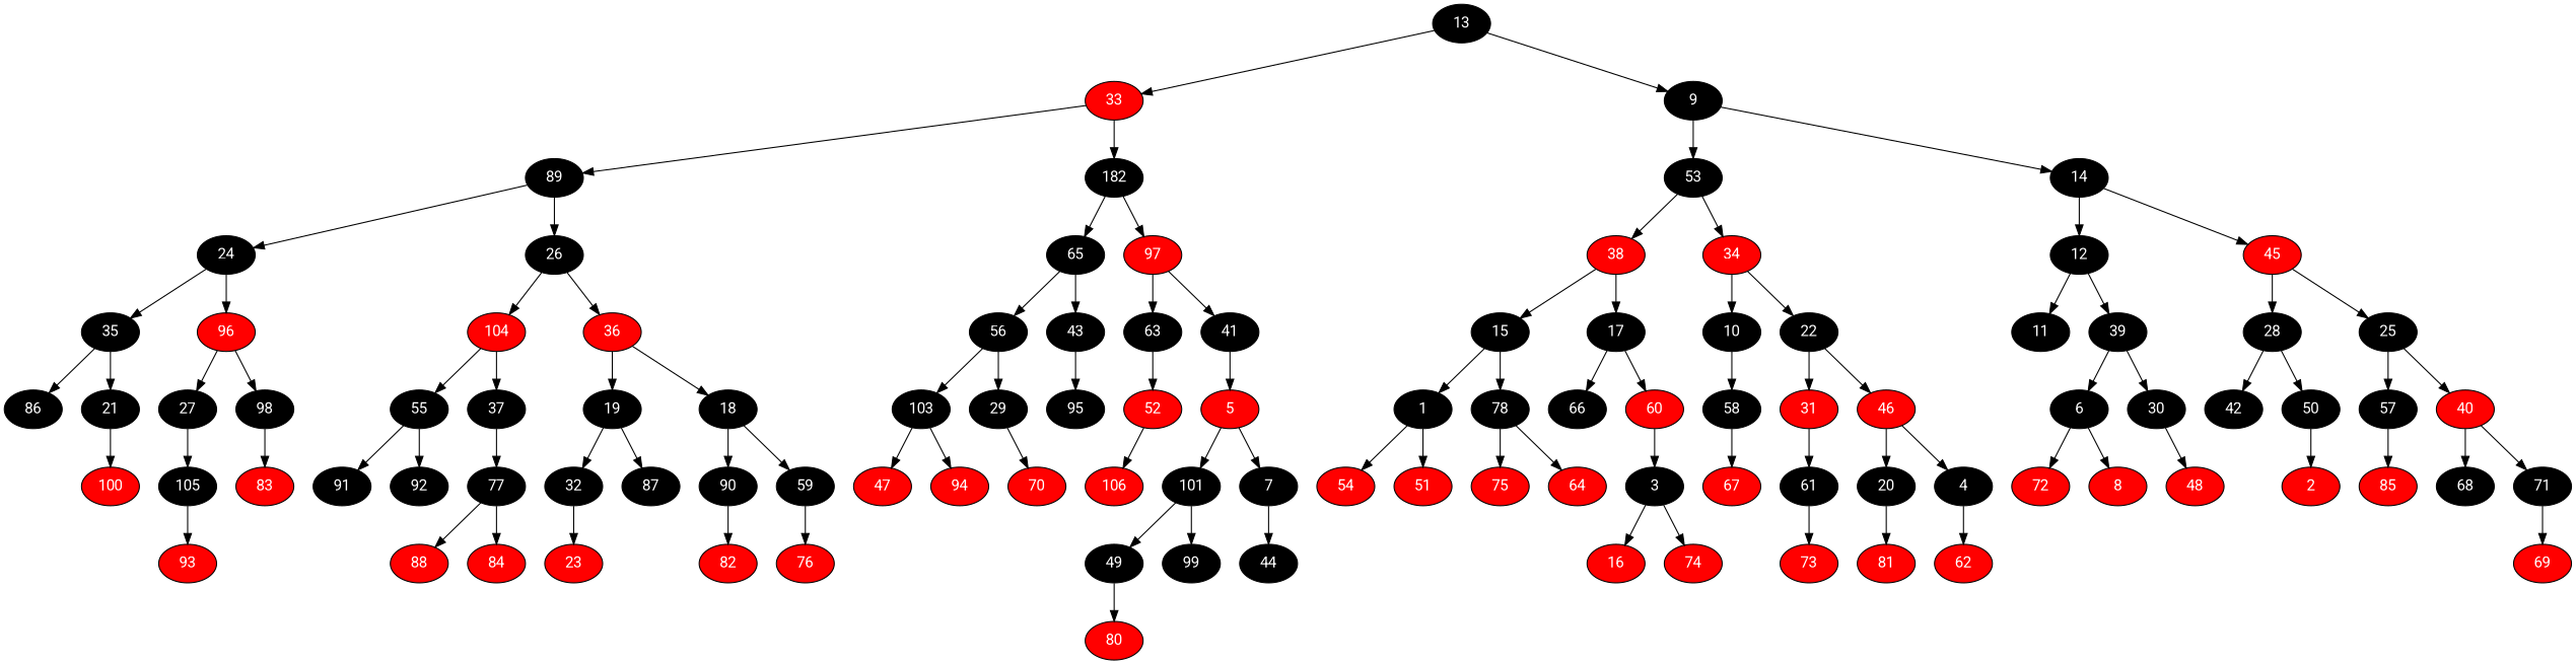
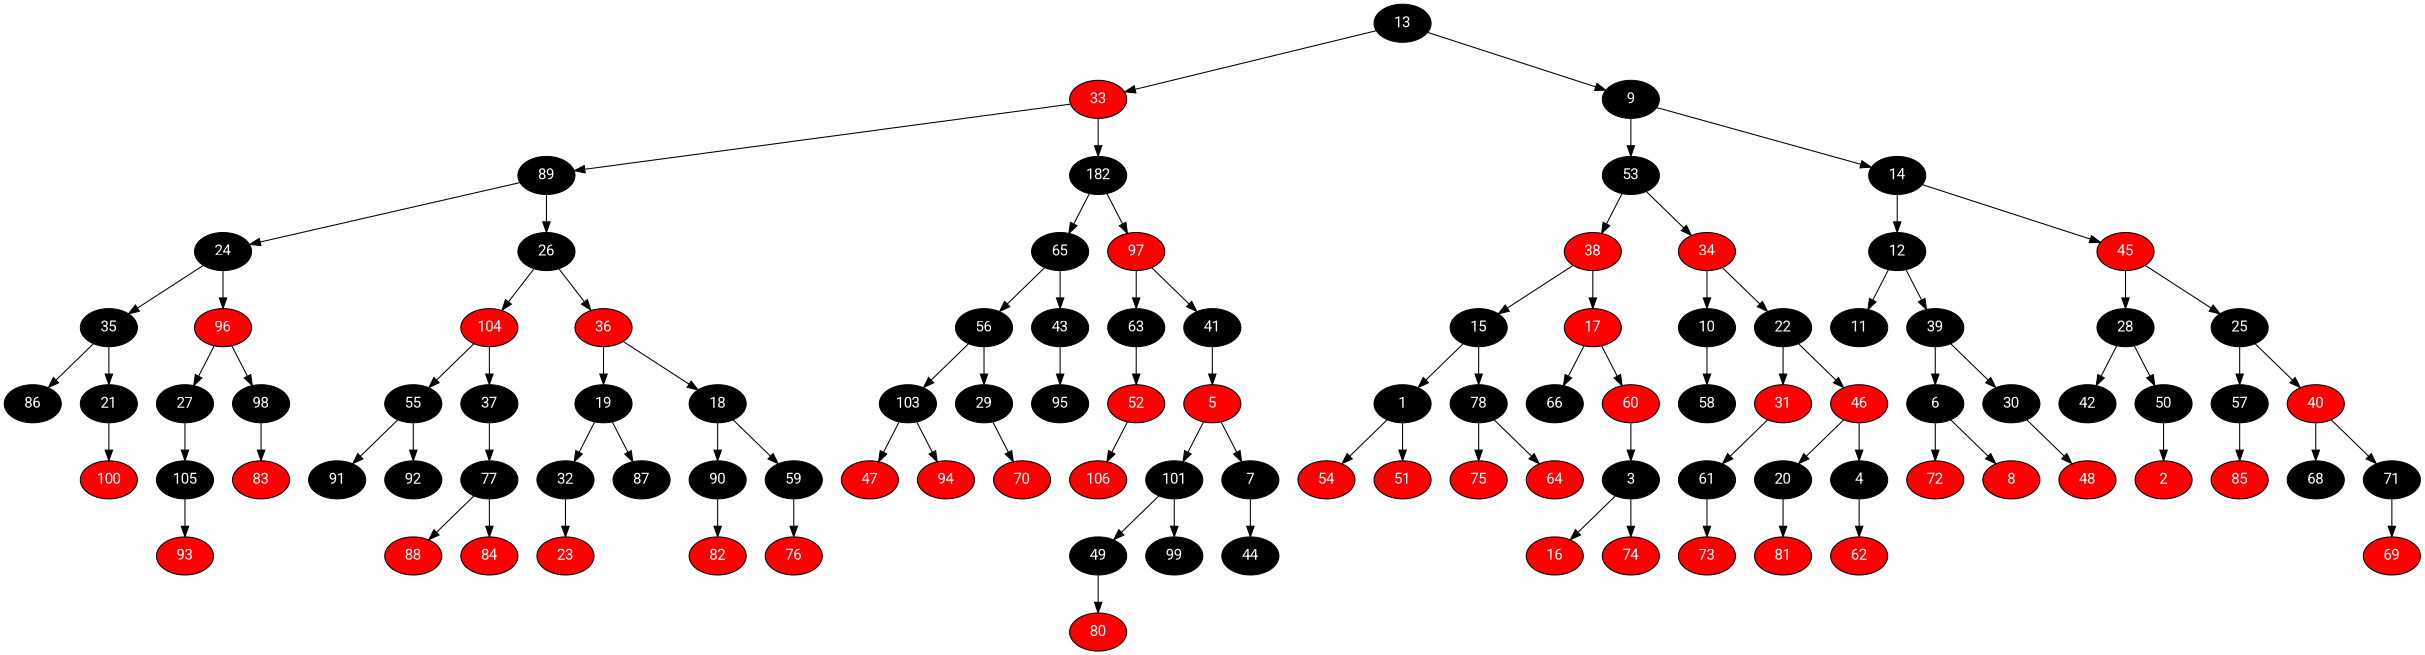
  digraph {
    fontname=Roboto
    node [fillcolor=" black" fontcolor=" white" fontname=Roboto style=filled]
    edge [color=black fontname=Roboto]
    13
    33 [fillcolor=" red"]
    89
    24
    35
    86
    21
    100 [fillcolor=" red"]
    96 [fillcolor=" red"]
    27
    105
    93 [fillcolor=" red"]
    98
    83 [fillcolor=" red"]
    26
    104 [fillcolor=" red"]
    55
    91
    92
    37
    77
    88 [fillcolor=" red"]
    84 [fillcolor=" red"]
    36 [fillcolor=" red"]
    19
    32
    23 [fillcolor=" red"]
    87
    18
    90
    82 [fillcolor=" red"]
    59
    76 [fillcolor=" red"]
    n34 [label=182]
    65
    56
    103
    47 [fillcolor=" red"]
    94 [fillcolor=" red"]
    29
    70 [fillcolor=" red"]
    43
    95
    97 [fillcolor=" red"]
    63
    52 [fillcolor=red]
    106 [fillcolor=" red"]
    41
    5 [fillcolor=" red"]
    101
    49
    80 [fillcolor=" red"]
    99
    7
    44
    9
    53
    38 [fillcolor=" red"]
    15
    1
    54 [fillcolor=" red"]
    51 [fillcolor=" red"]
    78
    75 [fillcolor=" red"]
    64 [fillcolor=" red"]
-   17
+   17 [fillcolor=red]
    66
    60 [fillcolor=" red"]
    3
    16 [fillcolor=" red"]
    74 [fillcolor=" red"]
    34 [fillcolor=" red"]
    10
    58
-   67 [fillcolor=" red"]
    22
    31 [fillcolor=" red"]
    61
    73 [fillcolor=" red"]
    46 [fillcolor=" red"]
    20
    81 [fillcolor=" red"]
    4
    62 [fillcolor=" red"]
    14
    12
    11
    39 [fillcolor=black]
    6
    72 [fillcolor=" red"]
    8 [fillcolor=" red"]
    30
    48 [fillcolor=" red"]
    45 [fillcolor=" red"]
    28
    42
    50
    2 [fillcolor=" red"]
    25
    57
    85 [fillcolor=" red"]
    40 [fillcolor=" red"]
    68
    71
    69 [fillcolor=" red"]
    subgraph sub_1 {
      13
      33
      89
      24
      35
      86
      21
      100
      96
      27
      105
      93
      98
      83
      26
      104
      55
      91
      92
      37
      77
      88
      84
      36
      19
      32
      23
      87
      18
      90
      82
      59
      76
      n34
      65
      56
      103
      47
      94
      29
      70
      43
      95
      97
      63
      52
      106
      41
      5
      101
      49
      80
      99
      7
      44
      9
      53
      38
      15
      1
      54
      51
      78
      75
      64
      17
      66
      60
      3
      16
      74
      34
      10
      58
-     67
      22
      31
      61
      73
      46
      20
      81
      4
      62
      14
      12
      11
      39
      6
      72
      8
      30
      48
      45
      28
      42
      50
      2
      25
      57
      85
      40
      68
      71
      69
    }
    13 -> 33
    13 -> 9
    33 -> 89
    33 -> n34
    89 -> 24
    89 -> 26
    24 -> 35
    24 -> 96
    35 -> 86
    35 -> 21
    21 -> 100
    96 -> 27
    96 -> 98
    27 -> 105
    105 -> 93
    98 -> 83
    26 -> 104
    26 -> 36
    104 -> 55
    104 -> 37
    55 -> 91
    55 -> 92
    37 -> 77
    77 -> 88
    77 -> 84
    36 -> 19
    36 -> 18
    19 -> 32
    19 -> 87
    32 -> 23
    18 -> 90
    18 -> 59
    90 -> 82
    59 -> 76
    n34 -> 65
    n34 -> 97
    65 -> 56
    65 -> 43
    56 -> 103
    56 -> 29
    103 -> 47
    103 -> 94
    29 -> 70
    43 -> 95
    97 -> 63
    97 -> 41
    63 -> 52
    52 -> 106
    41 -> 5
    5 -> 101
    5 -> 7
    101 -> 49
    101 -> 99
    49 -> 80
    7 -> 44
    9 -> 53
    9 -> 14
    53 -> 38
    53 -> 34
    38 -> 15
    38 -> 17
    15 -> 1
    15 -> 78
    1 -> 54
    1 -> 51
    78 -> 75
    78 -> 64
    17 -> 66
    17 -> 60
    60 -> 3
    3 -> 16
    3 -> 74
    34 -> 10
    34 -> 22
    10 -> 58
-   58 -> 67
    22 -> 31
    22 -> 46
    31 -> 61
    61 -> 73
    46 -> 20
    46 -> 4
    20 -> 81
    4 -> 62
    14 -> 12
    14 -> 45
    12 -> 11
    12 -> 39
    39 -> 6
    39 -> 30
    6 -> 72
    6 -> 8
    30 -> 48
    45 -> 28
    45 -> 25
    28 -> 42
    28 -> 50
    50 -> 2
    25 -> 57
    25 -> 40
    57 -> 85
    40 -> 68
    40 -> 71
    71 -> 69
  }
